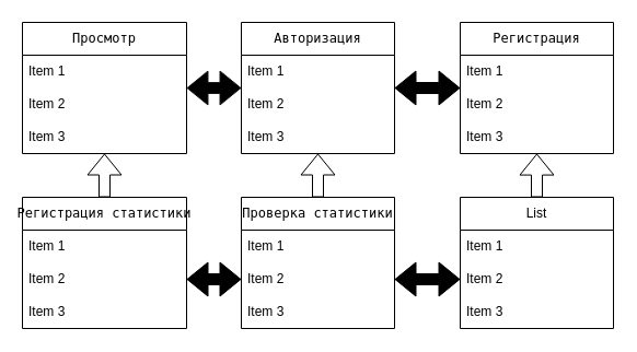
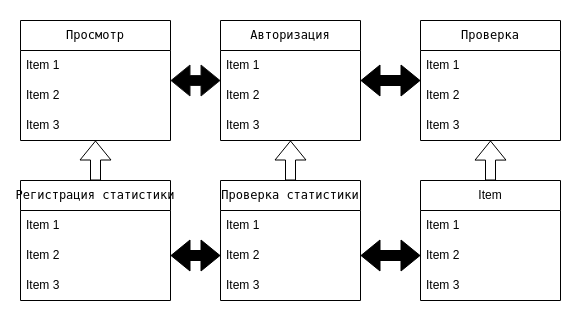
  <mxCell id="0" />
  <mxCell id="1" parent="0" />
  <mxCell id="2" value="&lt;pre&gt;Просмотр&lt;/pre&gt;" style="swimlane;fontStyle=0;childLayout=stackLayout;horizontal=1;startSize=30;horizontalStack=0;resizeParent=1;resizeParentMax=0;resizeLast=0;collapsible=1;marginBottom=0;whiteSpace=wrap;html=1;" vertex="1" parent="1"><mxGeometry x="20" y="20" width="150" height="120" as="geometry" /></mxCell>
  <mxCell id="3" value="Item 1" style="text;strokeColor=none;fillColor=none;align=left;verticalAlign=middle;spacingLeft=4;spacingRight=4;overflow=hidden;points=[[0,0.5],[1,0.5]];portConstraint=eastwest;rotatable=0;whiteSpace=wrap;html=1;" vertex="1" parent="2"><mxGeometry y="30" width="150" height="30" as="geometry" /></mxCell>
  <mxCell id="4" value="Item 2" style="text;strokeColor=none;fillColor=none;align=left;verticalAlign=middle;spacingLeft=4;spacingRight=4;overflow=hidden;points=[[0,0.5],[1,0.5]];portConstraint=eastwest;rotatable=0;whiteSpace=wrap;html=1;" vertex="1" parent="2"><mxGeometry y="60" width="150" height="30" as="geometry" /></mxCell>
  <mxCell id="5" value="Item 3" style="text;strokeColor=none;fillColor=none;align=left;verticalAlign=middle;spacingLeft=4;spacingRight=4;overflow=hidden;points=[[0,0.5],[1,0.5]];portConstraint=eastwest;rotatable=0;whiteSpace=wrap;html=1;" vertex="1" parent="2"><mxGeometry y="90" width="150" height="30" as="geometry" /></mxCell>
  <mxCell id="6" value="&lt;pre&gt;Авторизация&lt;/pre&gt;" style="swimlane;fontStyle=0;childLayout=stackLayout;horizontal=1;startSize=30;horizontalStack=0;resizeParent=1;resizeParentMax=0;resizeLast=0;collapsible=1;marginBottom=0;whiteSpace=wrap;html=1;" vertex="1" parent="1"><mxGeometry x="220" y="20" width="140" height="120" as="geometry" /></mxCell>
  <mxCell id="7" value="Item 1" style="text;strokeColor=none;fillColor=none;align=left;verticalAlign=middle;spacingLeft=4;spacingRight=4;overflow=hidden;points=[[0,0.5],[1,0.5]];portConstraint=eastwest;rotatable=0;whiteSpace=wrap;html=1;" vertex="1" parent="6"><mxGeometry y="30" width="140" height="30" as="geometry" /></mxCell>
  <mxCell id="8" value="Item 2" style="text;strokeColor=none;fillColor=none;align=left;verticalAlign=middle;spacingLeft=4;spacingRight=4;overflow=hidden;points=[[0,0.5],[1,0.5]];portConstraint=eastwest;rotatable=0;whiteSpace=wrap;html=1;" vertex="1" parent="6"><mxGeometry y="60" width="140" height="30" as="geometry" /></mxCell>
  <mxCell id="9" value="Item 3" style="text;strokeColor=none;fillColor=none;align=left;verticalAlign=middle;spacingLeft=4;spacingRight=4;overflow=hidden;points=[[0,0.5],[1,0.5]];portConstraint=eastwest;rotatable=0;whiteSpace=wrap;html=1;" vertex="1" parent="6"><mxGeometry y="90" width="140" height="30" as="geometry" /></mxCell>
- <mxCell id="10" value="&lt;pre&gt;Регистрация&lt;/pre&gt;" style="swimlane;fontStyle=0;childLayout=stackLayout;horizontal=1;startSize=30;horizontalStack=0;resizeParent=1;resizeParentMax=0;resizeLast=0;collapsible=1;marginBottom=0;whiteSpace=wrap;html=1;" vertex="1" parent="1"><mxGeometry x="420" y="20" width="140" height="120" as="geometry" /></mxCell>
+ <mxCell id="10" value="&lt;pre&gt;Проверка&lt;/pre&gt;" style="swimlane;fontStyle=0;childLayout=stackLayout;horizontal=1;startSize=30;horizontalStack=0;resizeParent=1;resizeParentMax=0;resizeLast=0;collapsible=1;marginBottom=0;whiteSpace=wrap;html=1;" vertex="1" parent="1"><mxGeometry x="420" y="20" width="140" height="120" as="geometry" /></mxCell>
  <mxCell id="11" value="Item 1" style="text;strokeColor=none;fillColor=none;align=left;verticalAlign=middle;spacingLeft=4;spacingRight=4;overflow=hidden;points=[[0,0.5],[1,0.5]];portConstraint=eastwest;rotatable=0;whiteSpace=wrap;html=1;" vertex="1" parent="10"><mxGeometry y="30" width="140" height="30" as="geometry" /></mxCell>
  <mxCell id="12" value="Item 2" style="text;strokeColor=none;fillColor=none;align=left;verticalAlign=middle;spacingLeft=4;spacingRight=4;overflow=hidden;points=[[0,0.5],[1,0.5]];portConstraint=eastwest;rotatable=0;whiteSpace=wrap;html=1;" vertex="1" parent="10"><mxGeometry y="60" width="140" height="30" as="geometry" /></mxCell>
  <mxCell id="13" value="Item 3" style="text;strokeColor=none;fillColor=none;align=left;verticalAlign=middle;spacingLeft=4;spacingRight=4;overflow=hidden;points=[[0,0.5],[1,0.5]];portConstraint=eastwest;rotatable=0;whiteSpace=wrap;html=1;" vertex="1" parent="10"><mxGeometry y="90" width="140" height="30" as="geometry" /></mxCell>
  <mxCell id="14" value="&lt;pre&gt;Регистрация статистики&lt;/pre&gt;" style="swimlane;fontStyle=0;childLayout=stackLayout;horizontal=1;startSize=30;horizontalStack=0;resizeParent=1;resizeParentMax=0;resizeLast=0;collapsible=1;marginBottom=0;whiteSpace=wrap;html=1;" vertex="1" parent="1"><mxGeometry x="20" y="180" width="150" height="120" as="geometry" /></mxCell>
  <mxCell id="15" value="Item 1" style="text;strokeColor=none;fillColor=none;align=left;verticalAlign=middle;spacingLeft=4;spacingRight=4;overflow=hidden;points=[[0,0.5],[1,0.5]];portConstraint=eastwest;rotatable=0;whiteSpace=wrap;html=1;" vertex="1" parent="14"><mxGeometry y="30" width="150" height="30" as="geometry" /></mxCell>
  <mxCell id="16" value="Item 2" style="text;strokeColor=none;fillColor=none;align=left;verticalAlign=middle;spacingLeft=4;spacingRight=4;overflow=hidden;points=[[0,0.5],[1,0.5]];portConstraint=eastwest;rotatable=0;whiteSpace=wrap;html=1;" vertex="1" parent="14"><mxGeometry y="60" width="150" height="30" as="geometry" /></mxCell>
  <mxCell id="17" value="Item 3" style="text;strokeColor=none;fillColor=none;align=left;verticalAlign=middle;spacingLeft=4;spacingRight=4;overflow=hidden;points=[[0,0.5],[1,0.5]];portConstraint=eastwest;rotatable=0;whiteSpace=wrap;html=1;" vertex="1" parent="14"><mxGeometry y="90" width="150" height="30" as="geometry" /></mxCell>
  <mxCell id="18" value="&lt;pre&gt;Проверка статистики&lt;/pre&gt;" style="swimlane;fontStyle=0;childLayout=stackLayout;horizontal=1;startSize=30;horizontalStack=0;resizeParent=1;resizeParentMax=0;resizeLast=0;collapsible=1;marginBottom=0;whiteSpace=wrap;html=1;" vertex="1" parent="1"><mxGeometry x="220" y="180" width="140" height="120" as="geometry" /></mxCell>
  <mxCell id="19" value="Item 1" style="text;strokeColor=none;fillColor=none;align=left;verticalAlign=middle;spacingLeft=4;spacingRight=4;overflow=hidden;points=[[0,0.5],[1,0.5]];portConstraint=eastwest;rotatable=0;whiteSpace=wrap;html=1;" vertex="1" parent="18"><mxGeometry y="30" width="140" height="30" as="geometry" /></mxCell>
  <mxCell id="20" value="Item 2" style="text;strokeColor=none;fillColor=none;align=left;verticalAlign=middle;spacingLeft=4;spacingRight=4;overflow=hidden;points=[[0,0.5],[1,0.5]];portConstraint=eastwest;rotatable=0;whiteSpace=wrap;html=1;" vertex="1" parent="18"><mxGeometry y="60" width="140" height="30" as="geometry" /></mxCell>
  <mxCell id="21" value="Item 3" style="text;strokeColor=none;fillColor=none;align=left;verticalAlign=middle;spacingLeft=4;spacingRight=4;overflow=hidden;points=[[0,0.5],[1,0.5]];portConstraint=eastwest;rotatable=0;whiteSpace=wrap;html=1;" vertex="1" parent="18"><mxGeometry y="90" width="140" height="30" as="geometry" /></mxCell>
- <mxCell id="22" value="List" style="swimlane;fontStyle=0;childLayout=stackLayout;horizontal=1;startSize=30;horizontalStack=0;resizeParent=1;resizeParentMax=0;resizeLast=0;collapsible=1;marginBottom=0;whiteSpace=wrap;html=1;" vertex="1" parent="1"><mxGeometry x="420" y="180" width="140" height="120" as="geometry" /></mxCell>
+ <mxCell id="22" value="Item" style="swimlane;fontStyle=0;childLayout=stackLayout;horizontal=1;startSize=30;horizontalStack=0;resizeParent=1;resizeParentMax=0;resizeLast=0;collapsible=1;marginBottom=0;whiteSpace=wrap;html=1;" vertex="1" parent="1"><mxGeometry x="420" y="180" width="140" height="120" as="geometry" /></mxCell>
  <mxCell id="23" value="Item 1" style="text;strokeColor=none;fillColor=none;align=left;verticalAlign=middle;spacingLeft=4;spacingRight=4;overflow=hidden;points=[[0,0.5],[1,0.5]];portConstraint=eastwest;rotatable=0;whiteSpace=wrap;html=1;" vertex="1" parent="22"><mxGeometry y="30" width="140" height="30" as="geometry" /></mxCell>
  <mxCell id="24" value="Item 2" style="text;strokeColor=none;fillColor=none;align=left;verticalAlign=middle;spacingLeft=4;spacingRight=4;overflow=hidden;points=[[0,0.5],[1,0.5]];portConstraint=eastwest;rotatable=0;whiteSpace=wrap;html=1;" vertex="1" parent="22"><mxGeometry y="60" width="140" height="30" as="geometry" /></mxCell>
  <mxCell id="25" value="Item 3" style="text;strokeColor=none;fillColor=none;align=left;verticalAlign=middle;spacingLeft=4;spacingRight=4;overflow=hidden;points=[[0,0.5],[1,0.5]];portConstraint=eastwest;rotatable=0;whiteSpace=wrap;html=1;" vertex="1" parent="22"><mxGeometry y="90" width="140" height="30" as="geometry" /></mxCell>
  <mxCell id="26" value="" style="shape=flexArrow;endArrow=classic;html=1;rounded=0;width=10;endSize=6.03;entryX=0.5;entryY=1;entryDx=0;entryDy=0;" edge="1" parent="1" source="22" target="10"><mxGeometry width="50" height="50" relative="1" as="geometry"><mxPoint x="370" y="290" as="sourcePoint" /><mxPoint x="420" y="240" as="targetPoint" /></mxGeometry></mxCell>
  <mxCell id="27" value="" style="shape=flexArrow;endArrow=classic;html=1;rounded=0;entryX=0.5;entryY=1;entryDx=0;entryDy=0;exitX=0.5;exitY=0;exitDx=0;exitDy=0;" edge="1" parent="1" source="18" target="6"><mxGeometry width="50" height="50" relative="1" as="geometry"><mxPoint x="370" y="290" as="sourcePoint" /><mxPoint x="420" y="240" as="targetPoint" /></mxGeometry></mxCell>
  <mxCell id="28" value="" style="shape=flexArrow;endArrow=classic;html=1;rounded=0;entryX=0.5;entryY=1;entryDx=0;entryDy=0;" edge="1" parent="1" source="14" target="2"><mxGeometry width="50" height="50" relative="1" as="geometry"><mxPoint x="370" y="290" as="sourcePoint" /><mxPoint x="420" y="240" as="targetPoint" /></mxGeometry></mxCell>
  <mxCell id="29" value="" style="shape=flexArrow;endArrow=classic;startArrow=classic;html=1;rounded=0;exitX=1;exitY=0.5;exitDx=0;exitDy=0;entryX=0;entryY=0.5;entryDx=0;entryDy=0;fillColor=light-dark(#000000,#EDEDED);" edge="1" parent="1" source="20" target="24"><mxGeometry width="100" height="100" relative="1" as="geometry"><mxPoint x="340" y="320" as="sourcePoint" /><mxPoint x="440" y="220" as="targetPoint" /></mxGeometry></mxCell>
  <mxCell id="30" value="" style="shape=flexArrow;endArrow=classic;startArrow=classic;html=1;rounded=0;exitX=1;exitY=0.5;exitDx=0;exitDy=0;entryX=0;entryY=0.5;entryDx=0;entryDy=0;fillColor=#000000;" edge="1" parent="1" source="16" target="20"><mxGeometry width="100" height="100" relative="1" as="geometry"><mxPoint x="340" y="320" as="sourcePoint" /><mxPoint x="440" y="220" as="targetPoint" /></mxGeometry></mxCell>
  <mxCell id="31" value="" style="shape=flexArrow;endArrow=classic;startArrow=classic;html=1;rounded=0;fillColor=#000000;fillStyle=auto;" edge="1" parent="1" source="6" target="10"><mxGeometry width="100" height="100" relative="1" as="geometry"><mxPoint x="370" y="102" as="sourcePoint" /><mxPoint x="440" y="220" as="targetPoint" /></mxGeometry></mxCell>
  <mxCell id="32" value="" style="shape=flexArrow;endArrow=classic;startArrow=classic;html=1;rounded=0;strokeColor=#191919;fillColor=light-dark(#000000, #ededed);" edge="1" parent="1" source="2" target="6"><mxGeometry width="100" height="100" relative="1" as="geometry"><mxPoint x="340" y="320" as="sourcePoint" /><mxPoint x="440" y="220" as="targetPoint" /></mxGeometry></mxCell>
